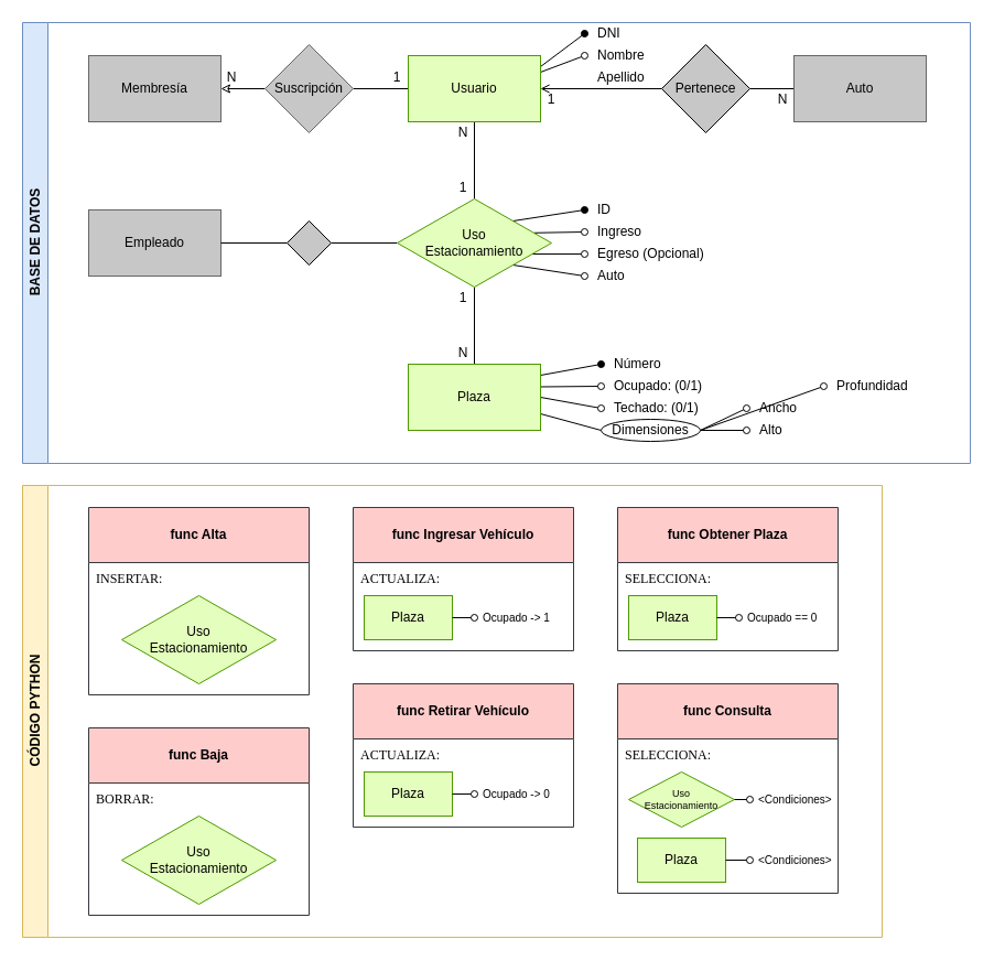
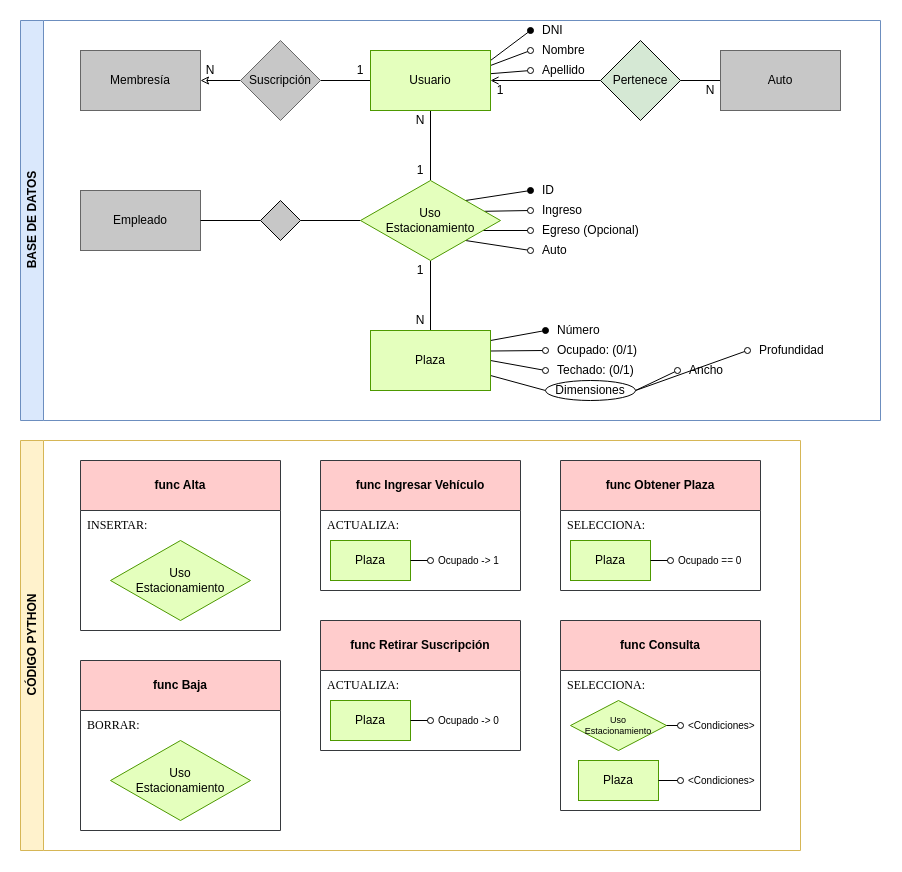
  <mxCell id="0" />
  <mxCell id="1" parent="0" />
  <mxCell id="2" value="" style="rounded=0;whiteSpace=wrap;html=1;strokeColor=none;" vertex="1" parent="1"><mxGeometry x="20" y="20" width="860" height="400" as="geometry" /></mxCell>
  <mxCell id="3" value="" style="rounded=0;whiteSpace=wrap;html=1;strokeColor=none;" vertex="1" parent="1"><mxGeometry x="20" y="440" width="780" height="410" as="geometry" /></mxCell>
  <mxCell id="4" value="" style="edgeStyle=orthogonalEdgeStyle;rounded=0;orthogonalLoop=1;jettySize=auto;html=1;endArrow=none;endFill=0;" parent="1" source="62" target="8" edge="1"><mxGeometry relative="1" as="geometry" /></mxCell>
  <mxCell id="5" value="" style="edgeStyle=orthogonalEdgeStyle;rounded=0;orthogonalLoop=1;jettySize=auto;html=1;endArrow=none;endFill=0;" edge="1" parent="1" source="63" target="12"><mxGeometry relative="1" as="geometry" /></mxCell>
  <mxCell id="6" value="Membresía" style="rounded=0;whiteSpace=wrap;html=1;fillColor=#C7C7C7;strokeColor=#666666;fontColor=#000000;" parent="1" vertex="1"><mxGeometry x="80" y="50" width="120" height="60" as="geometry" /></mxCell>
  <mxCell id="7" value="" style="edgeStyle=orthogonalEdgeStyle;rounded=0;orthogonalLoop=1;jettySize=auto;html=1;endArrow=classic;endFill=0;" parent="1" source="8" target="6" edge="1"><mxGeometry relative="1" as="geometry" /></mxCell>
  <mxCell id="8" value="Suscripción" style="rhombus;whiteSpace=wrap;html=1;fillColor=#C7C7C7;strokeColor=#666666;fontColor=#000000;" parent="1" vertex="1"><mxGeometry x="240" y="40" width="80" height="80" as="geometry" /></mxCell>
  <mxCell id="9" value="N" style="text;html=1;align=center;verticalAlign=middle;whiteSpace=wrap;rounded=0;" parent="1" vertex="1"><mxGeometry x="200" y="60" width="20" height="20" as="geometry" /></mxCell>
  <mxCell id="10" value="Empleado" style="rounded=0;whiteSpace=wrap;html=1;fillColor=#C7C7C7;strokeColor=#666666;fontColor=#000000;" vertex="1" parent="1"><mxGeometry x="80" y="190" width="120" height="60" as="geometry" /></mxCell>
  <mxCell id="11" value="" style="edgeStyle=orthogonalEdgeStyle;rounded=0;orthogonalLoop=1;jettySize=auto;html=1;endArrow=none;endFill=0;" edge="1" parent="1" source="12" target="10"><mxGeometry relative="1" as="geometry" /></mxCell>
  <mxCell id="12" value="" style="rhombus;whiteSpace=wrap;html=1;fillColor=#C7C7C7;" vertex="1" parent="1"><mxGeometry x="260" y="200" width="40" height="40" as="geometry" /></mxCell>
  <mxCell id="13" value="func Alta" style="swimlane;whiteSpace=wrap;html=1;startSize=50;fillColor=#ffcccc;strokeColor=#36393d;" vertex="1" parent="1"><mxGeometry x="80" y="460" width="200" height="170" as="geometry" /></mxCell>
  <mxCell id="14" value="Uso&lt;div&gt;Estacionamiento&lt;/div&gt;" style="rhombus;whiteSpace=wrap;html=1;fillColor=#E4FFBD;strokeColor=#4D9900;perimeterSpacing=0;strokeWidth=1;" vertex="1" parent="13"><mxGeometry x="30" y="80" width="140" height="80" as="geometry" /></mxCell>
  <mxCell id="15" value="INSERTAR:" style="text;html=1;align=left;verticalAlign=middle;whiteSpace=wrap;rounded=0;spacingLeft=5;fontFamily=Lucida Console;" vertex="1" parent="13"><mxGeometry y="50" width="90" height="30" as="geometry" /></mxCell>
  <mxCell id="16" value="func Obtener Plaza" style="swimlane;whiteSpace=wrap;html=1;startSize=50;fillColor=#ffcccc;strokeColor=#36393d;" vertex="1" parent="1"><mxGeometry x="560" y="460" width="200" height="130" as="geometry" /></mxCell>
  <mxCell id="17" value="SELECCIONA:" style="text;html=1;align=left;verticalAlign=middle;whiteSpace=wrap;rounded=0;spacingLeft=5;fontFamily=Lucida Console;" vertex="1" parent="16"><mxGeometry y="50" width="110" height="30" as="geometry" /></mxCell>
  <mxCell id="18" value="Plaza" style="rounded=0;whiteSpace=wrap;html=1;fillColor=#E4FFBD;strokeColor=#4D9900;perimeterSpacing=0;strokeWidth=1;" vertex="1" parent="16"><mxGeometry x="10" y="80" width="80" height="40" as="geometry" /></mxCell>
  <mxCell id="19" value="Ocupado == 0" style="text;html=1;align=left;verticalAlign=middle;whiteSpace=wrap;rounded=0;labelPosition=center;verticalLabelPosition=middle;spacingLeft=6;fontSize=10;" vertex="1" parent="16"><mxGeometry x="110" y="90" width="80" height="20" as="geometry" /></mxCell>
  <mxCell id="20" value="" style="endArrow=oval;html=1;rounded=0;exitX=1;exitY=0.5;exitDx=0;exitDy=0;endFill=0;entryX=0;entryY=0.5;entryDx=0;entryDy=0;" edge="1" parent="16" source="18" target="19"><mxGeometry width="50" height="50" relative="1" as="geometry"><mxPoint x="-30" y="-119.5" as="sourcePoint" /><mxPoint x="10" y="-120" as="targetPoint" /></mxGeometry></mxCell>
  <mxCell id="21" value="func Ingresar Vehículo" style="swimlane;whiteSpace=wrap;html=1;startSize=50;fillColor=#ffcccc;strokeColor=#36393d;" vertex="1" parent="1"><mxGeometry x="320" y="460" width="200" height="130" as="geometry" /></mxCell>
  <mxCell id="22" value="ACTUALIZA:" style="text;html=1;align=left;verticalAlign=middle;whiteSpace=wrap;rounded=0;spacingLeft=5;fontFamily=Lucida Console;" vertex="1" parent="21"><mxGeometry y="50" width="100" height="30" as="geometry" /></mxCell>
  <mxCell id="23" value="Plaza" style="rounded=0;whiteSpace=wrap;html=1;fillColor=#E4FFBD;strokeColor=#4D9900;perimeterSpacing=0;strokeWidth=1;" vertex="1" parent="21"><mxGeometry x="10" y="80" width="80" height="40" as="geometry" /></mxCell>
  <mxCell id="24" value="Ocupado -&amp;gt; 1" style="text;html=1;align=left;verticalAlign=middle;whiteSpace=wrap;rounded=0;labelPosition=center;verticalLabelPosition=middle;spacingLeft=6;fontSize=10;" vertex="1" parent="21"><mxGeometry x="110" y="90" width="80" height="20" as="geometry" /></mxCell>
  <mxCell id="25" value="" style="endArrow=oval;html=1;rounded=0;exitX=1;exitY=0.5;exitDx=0;exitDy=0;endFill=0;entryX=0;entryY=0.5;entryDx=0;entryDy=0;" edge="1" parent="21" source="23" target="24"><mxGeometry width="50" height="50" relative="1" as="geometry"><mxPoint x="-30" y="-119.5" as="sourcePoint" /><mxPoint x="10" y="-120" as="targetPoint" /></mxGeometry></mxCell>
- <mxCell id="26" value="func Retirar Vehículo" style="swimlane;whiteSpace=wrap;html=1;startSize=50;fillColor=#ffcccc;strokeColor=#36393d;" vertex="1" parent="1"><mxGeometry x="320" y="620" width="200" height="130" as="geometry" /></mxCell>
+ <mxCell id="26" value="func Retirar Suscripción" style="swimlane;whiteSpace=wrap;html=1;startSize=50;fillColor=#ffcccc;strokeColor=#36393d;" vertex="1" parent="1"><mxGeometry x="320" y="620" width="200" height="130" as="geometry" /></mxCell>
  <mxCell id="27" value="ACTUALIZA:" style="text;html=1;align=left;verticalAlign=middle;whiteSpace=wrap;rounded=0;spacingLeft=5;fontFamily=Lucida Console;" vertex="1" parent="26"><mxGeometry y="50" width="100" height="30" as="geometry" /></mxCell>
  <mxCell id="28" value="Plaza" style="rounded=0;whiteSpace=wrap;html=1;fillColor=#E4FFBD;strokeColor=#4D9900;perimeterSpacing=0;strokeWidth=1;" vertex="1" parent="26"><mxGeometry x="10" y="80" width="80" height="40" as="geometry" /></mxCell>
  <mxCell id="29" value="Ocupado -&amp;gt; 0" style="text;html=1;align=left;verticalAlign=middle;whiteSpace=wrap;rounded=0;labelPosition=center;verticalLabelPosition=middle;spacingLeft=6;fontSize=10;" vertex="1" parent="26"><mxGeometry x="110" y="90" width="80" height="20" as="geometry" /></mxCell>
  <mxCell id="30" value="" style="endArrow=oval;html=1;rounded=0;exitX=1;exitY=0.5;exitDx=0;exitDy=0;endFill=0;entryX=0;entryY=0.5;entryDx=0;entryDy=0;" edge="1" parent="26" source="28" target="29"><mxGeometry width="50" height="50" relative="1" as="geometry"><mxPoint x="-30" y="-119.5" as="sourcePoint" /><mxPoint x="10" y="-120" as="targetPoint" /></mxGeometry></mxCell>
  <mxCell id="31" value="func Baja" style="swimlane;whiteSpace=wrap;html=1;startSize=50;fillColor=#ffcccc;strokeColor=#36393d;" vertex="1" parent="1"><mxGeometry x="80" y="660" width="200" height="170" as="geometry" /></mxCell>
  <mxCell id="32" value="Uso&lt;div&gt;Estacionamiento&lt;/div&gt;" style="rhombus;whiteSpace=wrap;html=1;fillColor=#E4FFBD;strokeColor=#4D9900;perimeterSpacing=0;strokeWidth=1;" vertex="1" parent="31"><mxGeometry x="30" y="80" width="140" height="80" as="geometry" /></mxCell>
  <mxCell id="33" value="BORRAR:" style="text;html=1;align=left;verticalAlign=middle;whiteSpace=wrap;rounded=0;spacingLeft=5;fontFamily=Lucida Console;" vertex="1" parent="31"><mxGeometry y="50" width="80" height="30" as="geometry" /></mxCell>
  <mxCell id="34" value="func Consulta" style="swimlane;whiteSpace=wrap;html=1;startSize=50;fillColor=#ffcccc;strokeColor=#36393d;" vertex="1" parent="1"><mxGeometry x="560" y="620" width="200" height="190" as="geometry" /></mxCell>
  <mxCell id="35" value="&lt;font style=&quot;font-size: 9px;&quot;&gt;Uso&lt;/font&gt;&lt;div style=&quot;font-size: 9px;&quot;&gt;&lt;font style=&quot;font-size: 9px;&quot;&gt;Estacionamiento&lt;/font&gt;&lt;/div&gt;" style="rhombus;whiteSpace=wrap;html=1;fillColor=#E4FFBD;strokeColor=#4D9900;fontSize=9;perimeterSpacing=0;strokeWidth=1;" vertex="1" parent="34"><mxGeometry x="10" y="80" width="96" height="50" as="geometry" /></mxCell>
  <mxCell id="36" value="SELECCIONA:" style="text;html=1;align=left;verticalAlign=middle;whiteSpace=wrap;rounded=0;spacingLeft=5;fontFamily=Lucida Console;" vertex="1" parent="34"><mxGeometry y="50" width="120" height="30" as="geometry" /></mxCell>
  <mxCell id="37" value="Plaza" style="rounded=0;whiteSpace=wrap;html=1;fillColor=#E4FFBD;strokeColor=#4D9900;perimeterSpacing=0;strokeWidth=1;" vertex="1" parent="34"><mxGeometry x="18" y="140" width="80" height="40" as="geometry" /></mxCell>
  <mxCell id="38" value="&amp;lt;Condiciones&amp;gt;" style="text;html=1;align=left;verticalAlign=middle;whiteSpace=wrap;rounded=0;labelPosition=center;verticalLabelPosition=middle;spacingLeft=6;fontSize=10;" vertex="1" parent="34"><mxGeometry x="120" y="95" width="80" height="20" as="geometry" /></mxCell>
  <mxCell id="39" value="&amp;lt;Condiciones&amp;gt;" style="text;html=1;align=left;verticalAlign=middle;whiteSpace=wrap;rounded=0;labelPosition=center;verticalLabelPosition=middle;spacingLeft=6;fontSize=10;" vertex="1" parent="34"><mxGeometry x="120" y="150" width="80" height="20" as="geometry" /></mxCell>
  <mxCell id="40" value="" style="endArrow=oval;html=1;rounded=0;exitX=1;exitY=0.5;exitDx=0;exitDy=0;endFill=0;entryX=0;entryY=0.5;entryDx=0;entryDy=0;" edge="1" parent="34" source="35" target="38"><mxGeometry width="50" height="50" relative="1" as="geometry"><mxPoint x="100" y="-50" as="sourcePoint" /><mxPoint x="120" y="-50" as="targetPoint" /></mxGeometry></mxCell>
  <mxCell id="41" value="" style="endArrow=oval;html=1;rounded=0;exitX=1;exitY=0.5;exitDx=0;exitDy=0;endFill=0;entryX=0;entryY=0.5;entryDx=0;entryDy=0;" edge="1" parent="34" source="37" target="39"><mxGeometry width="50" height="50" relative="1" as="geometry"><mxPoint x="116" y="125" as="sourcePoint" /><mxPoint x="130" y="125" as="targetPoint" /></mxGeometry></mxCell>
  <mxCell id="42" value="BASE DE DATOS" style="swimlane;horizontal=0;whiteSpace=wrap;html=1;fillColor=#dae8fc;strokeColor=#6c8ebf;" vertex="1" parent="1"><mxGeometry x="20" y="20" width="860" height="400" as="geometry" /></mxCell>
  <mxCell id="43" style="edgeStyle=orthogonalEdgeStyle;rounded=0;orthogonalLoop=1;jettySize=auto;html=1;exitX=0.5;exitY=1;exitDx=0;exitDy=0;entryX=0.5;entryY=0;entryDx=0;entryDy=0;endArrow=none;endFill=0;" parent="42" source="63" target="61" edge="1"><mxGeometry relative="1" as="geometry" /></mxCell>
  <mxCell id="44" style="edgeStyle=orthogonalEdgeStyle;rounded=0;orthogonalLoop=1;jettySize=auto;html=1;exitX=0.5;exitY=0;exitDx=0;exitDy=0;entryX=0.5;entryY=1;entryDx=0;entryDy=0;endArrow=none;endFill=0;" parent="42" source="63" target="62" edge="1"><mxGeometry relative="1" as="geometry" /></mxCell>
  <mxCell id="45" value="" style="endArrow=oval;html=1;rounded=0;endFill=0;exitX=0.874;exitY=0.625;exitDx=0;exitDy=0;exitPerimeter=0;entryX=0;entryY=0.5;entryDx=0;entryDy=0;" parent="42" source="63" edge="1" target="68"><mxGeometry width="50" height="50" relative="1" as="geometry"><mxPoint x="460" y="210" as="sourcePoint" /><mxPoint x="500" y="210" as="targetPoint" /></mxGeometry></mxCell>
  <mxCell id="46" value="" style="endArrow=oval;html=1;rounded=0;endFill=0;exitX=1;exitY=1;exitDx=0;exitDy=0;entryX=0;entryY=0.5;entryDx=0;entryDy=0;" parent="42" source="63" edge="1" target="72"><mxGeometry width="50" height="50" relative="1" as="geometry"><mxPoint x="460" y="240" as="sourcePoint" /><mxPoint x="500" y="230" as="targetPoint" /></mxGeometry></mxCell>
  <mxCell id="47" value="" style="endArrow=oval;html=1;rounded=0;endFill=1;entryX=0;entryY=0.5;entryDx=0;entryDy=0;" parent="42" edge="1" target="70"><mxGeometry width="50" height="50" relative="1" as="geometry"><mxPoint x="470" y="40" as="sourcePoint" /><mxPoint x="500" y="40" as="targetPoint" /></mxGeometry></mxCell>
  <mxCell id="48" value="" style="endArrow=oval;html=1;rounded=0;exitX=0.885;exitY=0.635;exitDx=0;exitDy=0;exitPerimeter=0;endFill=0;entryX=0;entryY=0.5;entryDx=0;entryDy=0;" parent="42" edge="1" target="69"><mxGeometry width="50" height="50" relative="1" as="geometry"><mxPoint x="470" y="330.5" as="sourcePoint" /><mxPoint x="510" y="330" as="targetPoint" /></mxGeometry></mxCell>
  <mxCell id="49" style="edgeStyle=none;rounded=0;orthogonalLoop=1;jettySize=auto;html=1;exitX=1;exitY=0.5;exitDx=0;exitDy=0;entryX=0;entryY=0.5;entryDx=0;entryDy=0;endArrow=none;endFill=0;" parent="42" source="74" target="73" edge="1"><mxGeometry relative="1" as="geometry" /></mxCell>
  <mxCell id="50" style="edgeStyle=none;rounded=0;orthogonalLoop=1;jettySize=auto;html=1;exitX=0;exitY=0.5;exitDx=0;exitDy=0;entryX=1;entryY=0.5;entryDx=0;entryDy=0;endArrow=open;endFill=0;" parent="42" source="74" target="62" edge="1"><mxGeometry relative="1" as="geometry" /></mxCell>
  <mxCell id="51" style="edgeStyle=none;rounded=0;orthogonalLoop=1;jettySize=auto;html=1;exitX=0;exitY=0.5;exitDx=0;exitDy=0;entryX=1;entryY=0.75;entryDx=0;entryDy=0;endArrow=none;endFill=0;" parent="42" source="75" target="61" edge="1"><mxGeometry relative="1" as="geometry" /></mxCell>
  <mxCell id="52" value="" style="endArrow=oval;html=1;rounded=0;exitX=1;exitY=0.5;exitDx=0;exitDy=0;endFill=0;entryX=0;entryY=0.5;entryDx=0;entryDy=0;" edge="1" parent="42" source="61" target="82"><mxGeometry width="50" height="50" relative="1" as="geometry"><mxPoint x="480" y="340.5" as="sourcePoint" /><mxPoint x="535" y="340" as="targetPoint" /></mxGeometry></mxCell>
  <mxCell id="53" value="" style="endArrow=oval;html=1;rounded=0;endFill=0;exitX=0.886;exitY=0.385;exitDx=0;exitDy=0;exitPerimeter=0;entryX=0;entryY=0.5;entryDx=0;entryDy=0;" edge="1" parent="42" source="63" target="67"><mxGeometry width="50" height="50" relative="1" as="geometry"><mxPoint x="475" y="220" as="sourcePoint" /><mxPoint x="510" y="220" as="targetPoint" /></mxGeometry></mxCell>
  <mxCell id="54" value="" style="endArrow=oval;html=1;rounded=0;endFill=1;entryX=0;entryY=0.5;entryDx=0;entryDy=0;exitX=1;exitY=0;exitDx=0;exitDy=0;" edge="1" parent="42" source="63" target="66"><mxGeometry width="50" height="50" relative="1" as="geometry"><mxPoint x="480" y="60" as="sourcePoint" /><mxPoint x="520" y="20" as="targetPoint" /></mxGeometry></mxCell>
  <mxCell id="55" value="" style="endArrow=oval;html=1;rounded=0;endFill=1;entryX=0;entryY=0.5;entryDx=0;entryDy=0;exitX=1;exitY=0.167;exitDx=0;exitDy=0;exitPerimeter=0;" edge="1" parent="42" source="61" target="81"><mxGeometry width="50" height="50" relative="1" as="geometry"><mxPoint x="455" y="210" as="sourcePoint" /><mxPoint x="520" y="200" as="targetPoint" /></mxGeometry></mxCell>
  <mxCell id="56" value="" style="endArrow=oval;html=1;rounded=0;endFill=0;exitX=1;exitY=0.25;exitDx=0;exitDy=0;entryX=0;entryY=0.5;entryDx=0;entryDy=0;" edge="1" parent="42" source="62" target="76"><mxGeometry width="50" height="50" relative="1" as="geometry"><mxPoint x="474" y="201" as="sourcePoint" /><mxPoint x="520" y="200" as="targetPoint" /></mxGeometry></mxCell>
+ <mxCell id="57" value="" style="endArrow=oval;html=1;rounded=0;endFill=0;exitX=0.997;exitY=0.387;exitDx=0;exitDy=0;entryX=0;entryY=0.5;entryDx=0;entryDy=0;exitPerimeter=0;" edge="1" parent="42" source="62" target="77"><mxGeometry width="50" height="50" relative="1" as="geometry"><mxPoint x="480" y="55" as="sourcePoint" /><mxPoint x="520" y="40" as="targetPoint" /></mxGeometry></mxCell>
  <mxCell id="58" value="" style="endArrow=oval;html=1;rounded=0;exitX=1;exitY=0.5;exitDx=0;exitDy=0;endFill=0;entryX=0;entryY=0.5;entryDx=0;entryDy=0;" edge="1" parent="42" source="75" target="78"><mxGeometry width="50" height="50" relative="1" as="geometry"><mxPoint x="480" y="350" as="sourcePoint" /><mxPoint x="535" y="360" as="targetPoint" /></mxGeometry></mxCell>
- <mxCell id="59" value="" style="endArrow=oval;html=1;rounded=0;exitX=1;exitY=0.5;exitDx=0;exitDy=0;endFill=0;entryX=0;entryY=0.5;entryDx=0;entryDy=0;" edge="1" parent="42" source="75" target="79"><mxGeometry width="50" height="50" relative="1" as="geometry"><mxPoint x="625" y="380" as="sourcePoint" /><mxPoint x="667" y="360" as="targetPoint" /></mxGeometry></mxCell>
  <mxCell id="60" value="" style="endArrow=oval;html=1;rounded=0;exitX=1;exitY=0.5;exitDx=0;exitDy=0;endFill=0;entryX=0;entryY=0.5;entryDx=0;entryDy=0;" edge="1" parent="42" source="75" target="80"><mxGeometry width="50" height="50" relative="1" as="geometry"><mxPoint x="625" y="380" as="sourcePoint" /><mxPoint x="667" y="380" as="targetPoint" /></mxGeometry></mxCell>
  <mxCell id="61" value="Plaza" style="rounded=0;whiteSpace=wrap;html=1;fillColor=#E4FFBD;strokeColor=#4D9900;strokeWidth=1;align=center;verticalAlign=middle;fontFamily=Helvetica;fontSize=12;fontColor=default;" parent="42" vertex="1"><mxGeometry x="350" y="310" width="120" height="60" as="geometry" /></mxCell>
  <mxCell id="62" value="Usuario" style="rounded=0;whiteSpace=wrap;html=1;fillColor=#E4FFBD;strokeColor=#4D9900;strokeWidth=1;align=center;verticalAlign=middle;fontFamily=Helvetica;fontSize=12;fontColor=default;" parent="42" vertex="1"><mxGeometry x="350" y="30" width="120" height="60" as="geometry" /></mxCell>
  <mxCell id="63" value="Uso&lt;div&gt;Estacionamiento&lt;/div&gt;" style="rhombus;whiteSpace=wrap;html=1;fillColor=#E4FFBD;strokeColor=#4D9900;rounded=0;strokeWidth=1;align=center;verticalAlign=middle;fontFamily=Helvetica;fontSize=12;fontColor=default;" parent="42" vertex="1"><mxGeometry x="340" y="160" width="140" height="80" as="geometry" /></mxCell>
  <mxCell id="64" value="N" style="text;html=1;align=center;verticalAlign=middle;whiteSpace=wrap;rounded=0;" parent="42" vertex="1"><mxGeometry x="390" y="290" width="20" height="20" as="geometry" /></mxCell>
  <mxCell id="65" value="N" style="text;html=1;align=center;verticalAlign=middle;whiteSpace=wrap;rounded=0;" parent="42" vertex="1"><mxGeometry x="390" y="90" width="20" height="20" as="geometry" /></mxCell>
  <mxCell id="66" value="ID" style="text;html=1;align=left;verticalAlign=middle;whiteSpace=wrap;rounded=0;labelPosition=center;verticalLabelPosition=middle;spacingLeft=10;" parent="42" vertex="1"><mxGeometry x="510" y="160" width="30" height="20" as="geometry" /></mxCell>
  <mxCell id="67" value="Ingreso" style="text;html=1;align=left;verticalAlign=middle;whiteSpace=wrap;rounded=0;labelPosition=center;verticalLabelPosition=middle;spacingLeft=10;" parent="42" vertex="1"><mxGeometry x="510" y="180" width="60" height="20" as="geometry" /></mxCell>
  <mxCell id="68" value="Egreso (Opcional)" style="text;html=1;align=left;verticalAlign=middle;whiteSpace=wrap;rounded=0;labelPosition=center;verticalLabelPosition=middle;spacingLeft=10;" parent="42" vertex="1"><mxGeometry x="510" y="200" width="110" height="20" as="geometry" /></mxCell>
  <mxCell id="69" value="Ocupado: (0/1)" style="text;html=1;align=left;verticalAlign=middle;whiteSpace=wrap;rounded=0;labelPosition=center;verticalLabelPosition=middle;spacingLeft=10;" parent="42" vertex="1"><mxGeometry x="525" y="320" width="105" height="20" as="geometry" /></mxCell>
  <mxCell id="70" value="DNI" style="text;html=1;align=left;verticalAlign=middle;whiteSpace=wrap;rounded=0;labelPosition=center;verticalLabelPosition=middle;spacingLeft=10;" parent="42" vertex="1"><mxGeometry x="510" width="60" height="20" as="geometry" /></mxCell>
  <mxCell id="71" value="1" style="text;html=1;align=center;verticalAlign=middle;whiteSpace=wrap;rounded=0;" parent="42" vertex="1"><mxGeometry x="330" y="40" width="20" height="20" as="geometry" /></mxCell>
  <mxCell id="72" value="Auto" style="text;html=1;align=left;verticalAlign=middle;whiteSpace=wrap;rounded=0;labelPosition=center;verticalLabelPosition=middle;spacingLeft=10;" parent="42" vertex="1"><mxGeometry x="510" y="220" width="30" height="20" as="geometry" /></mxCell>
  <mxCell id="73" value="Auto" style="rounded=0;whiteSpace=wrap;html=1;fillColor=#C7C7C7;strokeColor=#666666;fontColor=#000000;" parent="42" vertex="1"><mxGeometry x="700" y="30" width="120" height="60" as="geometry" /></mxCell>
- <mxCell id="74" value="Pertenece" style="rhombus;whiteSpace=wrap;html=1;fillColor=#C7C7C7;fontColor=#000000;" parent="42" vertex="1"><mxGeometry x="580" y="20" width="80" height="80" as="geometry" /></mxCell>
+ <mxCell id="74" value="Pertenece" style="rhombus;whiteSpace=wrap;html=1;fillColor=#d5e8d4;fontColor=#000000;" parent="42" vertex="1"><mxGeometry x="580" y="20" width="80" height="80" as="geometry" /></mxCell>
  <mxCell id="75" value="Dimensiones" style="ellipse;whiteSpace=wrap;html=1;align=center;" parent="42" vertex="1"><mxGeometry x="525" y="360" width="90" height="20" as="geometry" /></mxCell>
  <mxCell id="76" value="Nombre" style="text;html=1;align=left;verticalAlign=middle;whiteSpace=wrap;rounded=0;labelPosition=center;verticalLabelPosition=middle;spacingLeft=10;" vertex="1" parent="42"><mxGeometry x="510" y="20" width="60" height="20" as="geometry" /></mxCell>
  <mxCell id="77" value="Apellido" style="text;html=1;align=left;verticalAlign=middle;whiteSpace=wrap;rounded=0;labelPosition=center;verticalLabelPosition=middle;spacingLeft=10;" vertex="1" parent="42"><mxGeometry x="510" y="40" width="60" height="20" as="geometry" /></mxCell>
  <mxCell id="78" value="Ancho" style="text;html=1;align=left;verticalAlign=middle;whiteSpace=wrap;rounded=0;labelPosition=center;verticalLabelPosition=middle;spacingLeft=10;" vertex="1" parent="42"><mxGeometry x="657" y="340" width="60" height="20" as="geometry" /></mxCell>
- <mxCell id="79" value="Alto" style="text;html=1;align=left;verticalAlign=middle;whiteSpace=wrap;rounded=0;labelPosition=center;verticalLabelPosition=middle;spacingLeft=10;" vertex="1" parent="42"><mxGeometry x="657" y="360" width="60" height="20" as="geometry" /></mxCell>
  <mxCell id="80" value="Profundidad" style="text;html=1;align=left;verticalAlign=middle;whiteSpace=wrap;rounded=0;labelPosition=center;verticalLabelPosition=middle;spacingLeft=10;" vertex="1" parent="42"><mxGeometry x="727" y="320" width="60" height="20" as="geometry" /></mxCell>
  <mxCell id="81" value="Número" style="text;html=1;align=left;verticalAlign=middle;whiteSpace=wrap;rounded=0;labelPosition=center;verticalLabelPosition=middle;spacingLeft=10;" vertex="1" parent="42"><mxGeometry x="525" y="300" width="60" height="20" as="geometry" /></mxCell>
  <mxCell id="82" value="Techado: (0/1)" style="text;html=1;align=left;verticalAlign=middle;whiteSpace=wrap;rounded=0;labelPosition=center;verticalLabelPosition=middle;spacingLeft=10;" vertex="1" parent="42"><mxGeometry x="525" y="340" width="95" height="20" as="geometry" /></mxCell>
  <mxCell id="83" value="1" style="text;html=1;align=center;verticalAlign=middle;whiteSpace=wrap;rounded=0;" vertex="1" parent="42"><mxGeometry x="390" y="140" width="20" height="20" as="geometry" /></mxCell>
  <mxCell id="84" value="1" style="text;html=1;align=center;verticalAlign=middle;whiteSpace=wrap;rounded=0;" vertex="1" parent="42"><mxGeometry x="390" y="240" width="20" height="20" as="geometry" /></mxCell>
  <mxCell id="85" value="1" style="text;html=1;align=center;verticalAlign=middle;whiteSpace=wrap;rounded=0;" vertex="1" parent="42"><mxGeometry x="470" y="60" width="20" height="20" as="geometry" /></mxCell>
  <mxCell id="86" value="N" style="text;html=1;align=center;verticalAlign=middle;whiteSpace=wrap;rounded=0;" vertex="1" parent="42"><mxGeometry x="680" y="60" width="20" height="20" as="geometry" /></mxCell>
  <mxCell id="87" value="CÓDIGO PYTHON" style="swimlane;horizontal=0;whiteSpace=wrap;html=1;fillColor=#fff2cc;strokeColor=#d6b656;fillOpacity=100;" vertex="1" parent="1"><mxGeometry x="20" y="440" width="780" height="410" as="geometry" /></mxCell>
